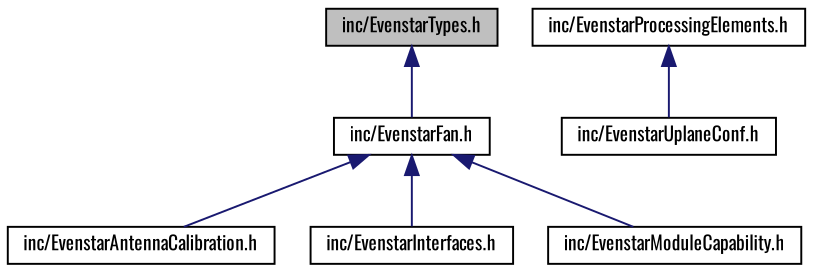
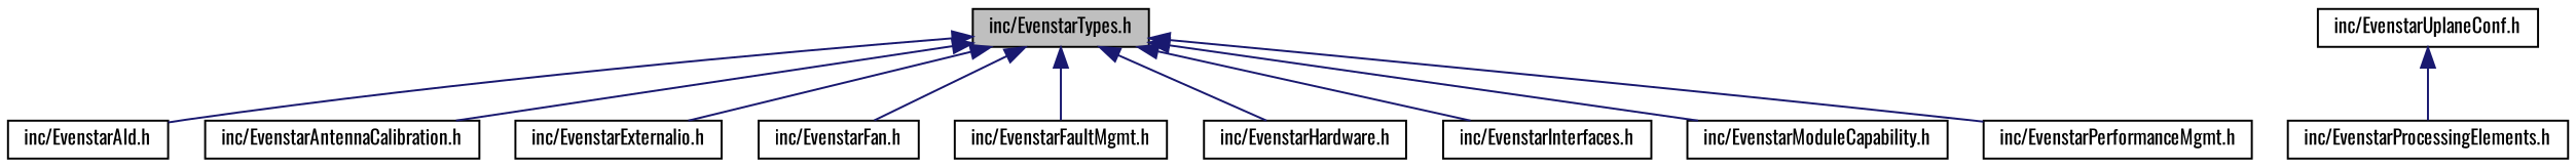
  digraph {
    fontname=Oswald
    node [color=black fontname=Oswald fontsize=10 shape=record]
    edge [color=midnightblue dir=back fontname=Oswald fontsize=10 labelfontname=Helvetica labelfontsize=10 style=solid]
    n1 [fillcolor=grey75 fontcolor=black height=0.2 label="inc/EvenstarTypes.h" style=filled width=0.4]
+   n2 [height=0.2 label="inc/EvenstarAld.h" width=0.4]
    n3 [height=0.2 label="inc/EvenstarAntennaCalibration.h" width=0.4]
+   n4 [height=0.2 label="inc/EvenstarExternalio.h" width=0.4]
    n5 [height=0.2 label="inc/EvenstarFan.h" width=0.4]
+   n6 [height=0.2 label="inc/EvenstarFaultMgmt.h" width=0.4]
+   n7 [height=0.2 label="inc/EvenstarHardware.h" width=0.4]
    n8 [height=0.2 label="inc/EvenstarInterfaces.h" width=0.4]
    n9 [height=0.2 label="inc/EvenstarModuleCapability.h" width=0.4]
+   n10 [height=0.2 label="inc/EvenstarPerformanceMgmt.h" width=0.4]
    n11 [height=0.2 label="inc/EvenstarProcessingElements.h" width=0.4]
    n12 [height=0.2 label="inc/EvenstarUplaneConf.h" width=0.4]
-   n5 -> n3
+   n1 -> n2
+   n1 -> n3
+   n1 -> n4
    n1 -> n5
-   n5 -> n8
-   n5 -> n9
-   n11 -> n12
+   n1 -> n6
+   n1 -> n7
+   n1 -> n8
+   n1 -> n9
+   n1 -> n10
+   n12 -> n11
  }
